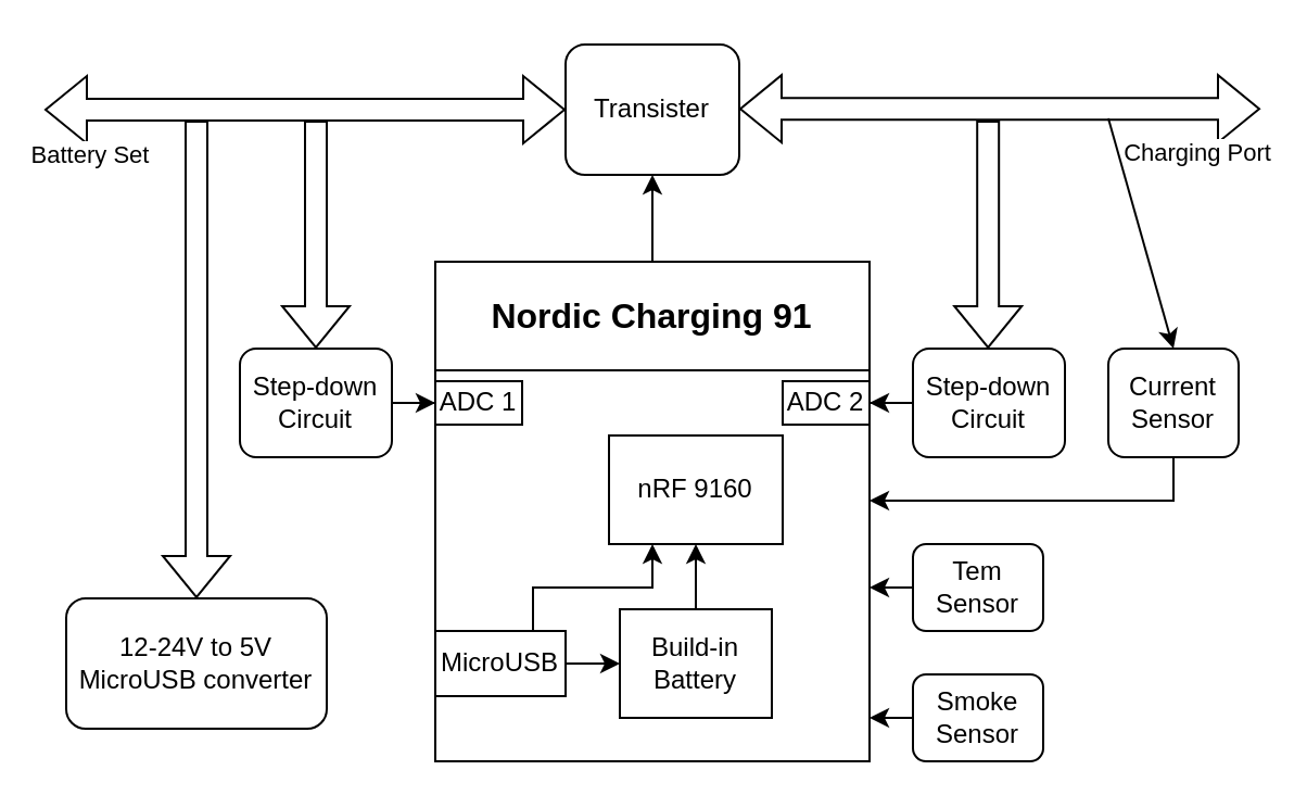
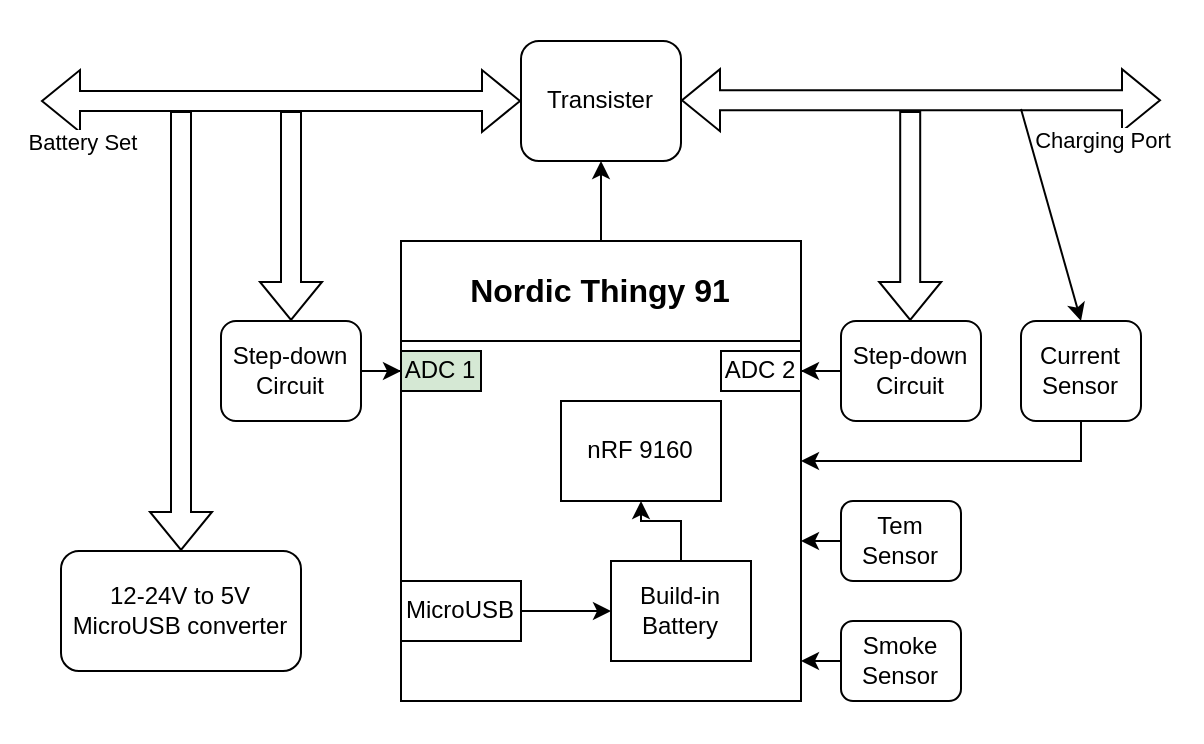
  <mxCell id="0" />
  <mxCell id="1" parent="0" />
  <mxCell id="2" style="edgeStyle=orthogonalEdgeStyle;rounded=0;orthogonalLoop=1;jettySize=auto;html=1;exitX=0.5;exitY=0;exitDx=0;exitDy=0;entryX=0.5;entryY=1;entryDx=0;entryDy=0;" edge="1" parent="1" source="3" target="16"><mxGeometry relative="1" as="geometry" /></mxCell>
- <mxCell id="3" value="&lt;font style=&quot;font-size: 16px;&quot;&gt;Nordic Charging 91&lt;/font&gt;" style="swimlane;whiteSpace=wrap;html=1;startSize=50;" vertex="1" parent="1"><mxGeometry x="200" y="120" width="200" height="230" as="geometry" /></mxCell>
+ <mxCell id="3" value="&lt;font style=&quot;font-size: 16px;&quot;&gt;Nordic Thingy 91&lt;/font&gt;" style="swimlane;whiteSpace=wrap;html=1;startSize=50;" vertex="1" parent="1"><mxGeometry x="200" y="120" width="200" height="230" as="geometry" /></mxCell>
  <mxCell id="4" value="" style="edgeStyle=orthogonalEdgeStyle;rounded=0;orthogonalLoop=1;jettySize=auto;html=1;" edge="1" parent="3" source="6" target="8"><mxGeometry relative="1" as="geometry" /></mxCell>
- <mxCell id="5" style="edgeStyle=orthogonalEdgeStyle;rounded=0;orthogonalLoop=1;jettySize=auto;html=1;exitX=0.75;exitY=0;exitDx=0;exitDy=0;entryX=0.25;entryY=1;entryDx=0;entryDy=0;" edge="1" parent="3" source="6" target="9"><mxGeometry relative="1" as="geometry"><Array as="points"><mxPoint x="45" y="150" /><mxPoint x="100" y="150" /></Array></mxGeometry></mxCell>
  <mxCell id="6" value="MicroUSB" style="rounded=0;whiteSpace=wrap;html=1;" vertex="1" parent="3"><mxGeometry y="170" width="60" height="30" as="geometry" /></mxCell>
  <mxCell id="7" value="" style="edgeStyle=orthogonalEdgeStyle;rounded=0;orthogonalLoop=1;jettySize=auto;html=1;" edge="1" parent="3" source="8" target="9"><mxGeometry relative="1" as="geometry" /></mxCell>
- <mxCell id="8" value="Build-in Battery" style="rounded=0;whiteSpace=wrap;html=1;" vertex="1" parent="3"><mxGeometry x="85" y="160" width="70" height="50" as="geometry" /></mxCell>
+ <mxCell id="8" value="Build-in Battery" style="rounded=0;whiteSpace=wrap;html=1;" vertex="1" parent="3"><mxGeometry x="105" y="160" width="70" height="50" as="geometry" /></mxCell>
  <mxCell id="9" value="nRF 9160" style="rounded=0;whiteSpace=wrap;html=1;" vertex="1" parent="3"><mxGeometry x="80" y="80" width="80" height="50" as="geometry" /></mxCell>
- <mxCell id="10" value="ADC 1" style="rounded=0;whiteSpace=wrap;html=1;" vertex="1" parent="3"><mxGeometry y="55" width="40" height="20" as="geometry" /></mxCell>
+ <mxCell id="10" value="ADC 1" style="rounded=0;whiteSpace=wrap;html=1;fillColor=#d5e8d4;" vertex="1" parent="3"><mxGeometry y="55" width="40" height="20" as="geometry" /></mxCell>
  <mxCell id="11" value="ADC 2" style="rounded=0;whiteSpace=wrap;html=1;" vertex="1" parent="3"><mxGeometry x="160" y="55" width="40" height="20" as="geometry" /></mxCell>
  <mxCell id="12" value="12-24V to 5V MicroUSB converter" style="rounded=1;whiteSpace=wrap;html=1;" vertex="1" parent="1"><mxGeometry x="30" y="275" width="120" height="60" as="geometry" /></mxCell>
  <mxCell id="13" value="" style="shape=flexArrow;endArrow=classic;startArrow=classic;html=1;rounded=0;entryX=0;entryY=0.5;entryDx=0;entryDy=0;" edge="1" parent="1" target="16"><mxGeometry width="100" height="100" relative="1" as="geometry"><mxPoint x="20" y="50" as="sourcePoint" /><mxPoint x="230" y="50" as="targetPoint" /></mxGeometry></mxCell>
  <mxCell id="14" value="Battery Set" style="edgeLabel;html=1;align=center;verticalAlign=middle;resizable=0;points=[];" vertex="1" connectable="0" parent="13"><mxGeometry x="-0.875" y="1" relative="1" as="geometry"><mxPoint x="5" y="21" as="offset" /></mxGeometry></mxCell>
  <mxCell id="15" value="" style="shape=flexArrow;endArrow=classic;html=1;rounded=0;entryX=0.5;entryY=0;entryDx=0;entryDy=0;" edge="1" parent="1" target="12"><mxGeometry width="50" height="50" relative="1" as="geometry"><mxPoint x="90" y="55" as="sourcePoint" /><mxPoint x="90" y="270" as="targetPoint" /></mxGeometry></mxCell>
  <mxCell id="16" value="Transister" style="rounded=1;whiteSpace=wrap;html=1;" vertex="1" parent="1"><mxGeometry x="260" y="20" width="80" height="60" as="geometry" /></mxCell>
  <mxCell id="17" style="edgeStyle=orthogonalEdgeStyle;rounded=0;orthogonalLoop=1;jettySize=auto;html=1;exitX=1;exitY=0.5;exitDx=0;exitDy=0;" edge="1" parent="1" source="18" target="10"><mxGeometry relative="1" as="geometry" /></mxCell>
  <mxCell id="18" value="Step-down Circuit" style="rounded=1;whiteSpace=wrap;html=1;" vertex="1" parent="1"><mxGeometry x="110" y="160" width="70" height="50" as="geometry" /></mxCell>
  <mxCell id="19" value="" style="shape=flexArrow;endArrow=classic;html=1;rounded=0;entryX=0.5;entryY=0;entryDx=0;entryDy=0;" edge="1" parent="1" target="18"><mxGeometry width="50" height="50" relative="1" as="geometry"><mxPoint x="145" y="55" as="sourcePoint" /><mxPoint x="145" y="155" as="targetPoint" /></mxGeometry></mxCell>
  <mxCell id="20" value="" style="shape=flexArrow;endArrow=classic;startArrow=classic;html=1;rounded=0;entryX=0;entryY=0.5;entryDx=0;entryDy=0;" edge="1" parent="1"><mxGeometry width="100" height="100" relative="1" as="geometry"><mxPoint x="340" y="49.6" as="sourcePoint" /><mxPoint x="580" y="49.6" as="targetPoint" /></mxGeometry></mxCell>
  <mxCell id="21" value="Charging Port" style="edgeLabel;html=1;align=center;verticalAlign=middle;resizable=0;points=[];" vertex="1" connectable="0" parent="20"><mxGeometry x="0.932" y="-3" relative="1" as="geometry"><mxPoint x="-22" y="17" as="offset" /></mxGeometry></mxCell>
  <mxCell id="22" value="" style="edgeStyle=orthogonalEdgeStyle;rounded=0;orthogonalLoop=1;jettySize=auto;html=1;" edge="1" parent="1" source="23" target="11"><mxGeometry relative="1" as="geometry" /></mxCell>
  <mxCell id="23" value="Step-down Circuit" style="rounded=1;whiteSpace=wrap;html=1;" vertex="1" parent="1"><mxGeometry x="420" y="160" width="70" height="50" as="geometry" /></mxCell>
  <mxCell id="24" value="" style="shape=flexArrow;endArrow=classic;html=1;rounded=0;entryX=0.5;entryY=0;entryDx=0;entryDy=0;" edge="1" parent="1"><mxGeometry width="50" height="50" relative="1" as="geometry"><mxPoint x="454.6" y="55" as="sourcePoint" /><mxPoint x="454.6" y="160" as="targetPoint" /></mxGeometry></mxCell>
  <mxCell id="25" style="edgeStyle=orthogonalEdgeStyle;rounded=0;orthogonalLoop=1;jettySize=auto;html=1;exitX=0;exitY=0.5;exitDx=0;exitDy=0;" edge="1" parent="1" source="26"><mxGeometry relative="1" as="geometry"><mxPoint x="400" y="330.4" as="targetPoint" /></mxGeometry></mxCell>
  <mxCell id="26" value="Smoke Sensor" style="rounded=1;whiteSpace=wrap;html=1;" vertex="1" parent="1"><mxGeometry x="420" y="310" width="60" height="40" as="geometry" /></mxCell>
  <mxCell id="27" style="edgeStyle=orthogonalEdgeStyle;rounded=0;orthogonalLoop=1;jettySize=auto;html=1;exitX=0;exitY=0.5;exitDx=0;exitDy=0;" edge="1" parent="1" source="28"><mxGeometry relative="1" as="geometry"><mxPoint x="400" y="270.4" as="targetPoint" /></mxGeometry></mxCell>
  <mxCell id="28" value="Tem Sensor" style="rounded=1;whiteSpace=wrap;html=1;" vertex="1" parent="1"><mxGeometry x="420" y="250" width="60" height="40" as="geometry" /></mxCell>
  <mxCell id="29" style="edgeStyle=orthogonalEdgeStyle;rounded=0;orthogonalLoop=1;jettySize=auto;html=1;exitX=0.5;exitY=1;exitDx=0;exitDy=0;" edge="1" parent="1" source="30"><mxGeometry relative="1" as="geometry"><mxPoint x="400" y="230" as="targetPoint" /><Array as="points"><mxPoint x="540" y="230" /><mxPoint x="400" y="230" /></Array></mxGeometry></mxCell>
  <mxCell id="30" value="Current Sensor" style="rounded=1;whiteSpace=wrap;html=1;" vertex="1" parent="1"><mxGeometry x="510" y="160" width="60" height="50" as="geometry" /></mxCell>
  <mxCell id="31" value="" style="endArrow=classic;html=1;rounded=0;entryX=0.5;entryY=0;entryDx=0;entryDy=0;" edge="1" parent="1" target="30"><mxGeometry width="50" height="50" relative="1" as="geometry"><mxPoint x="510" y="54" as="sourcePoint" /><mxPoint x="460" y="124" as="targetPoint" /></mxGeometry></mxCell>
